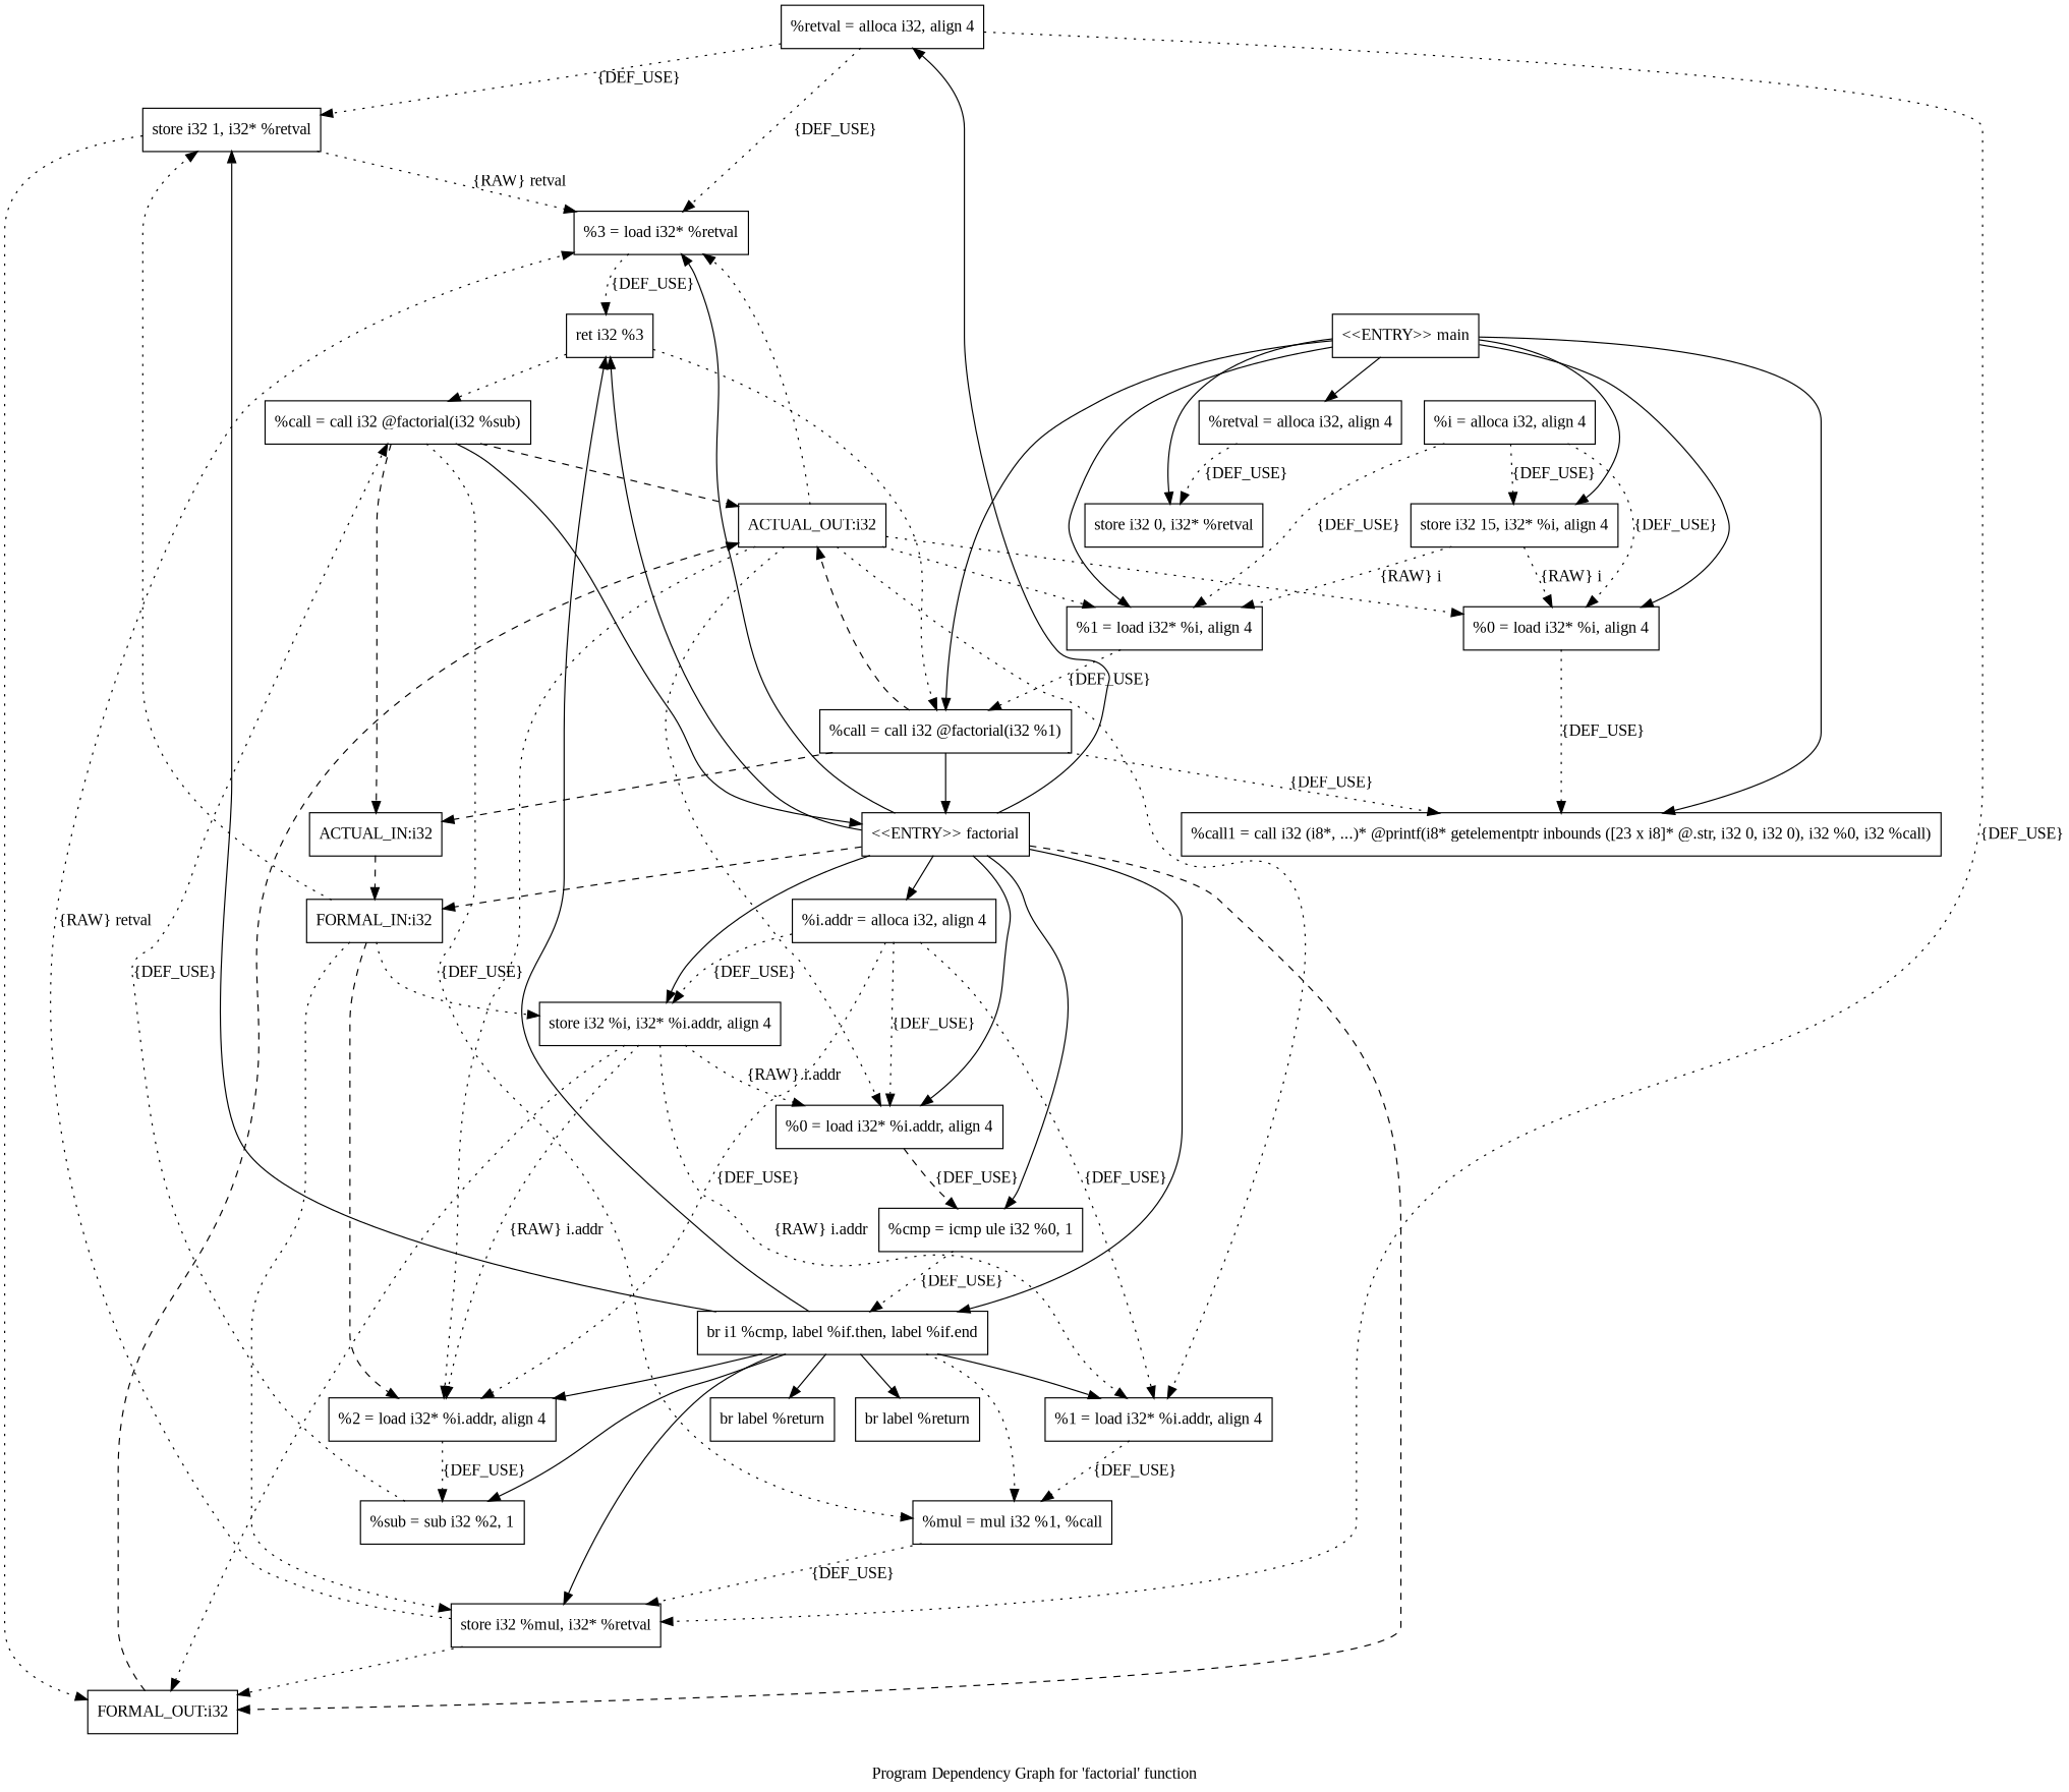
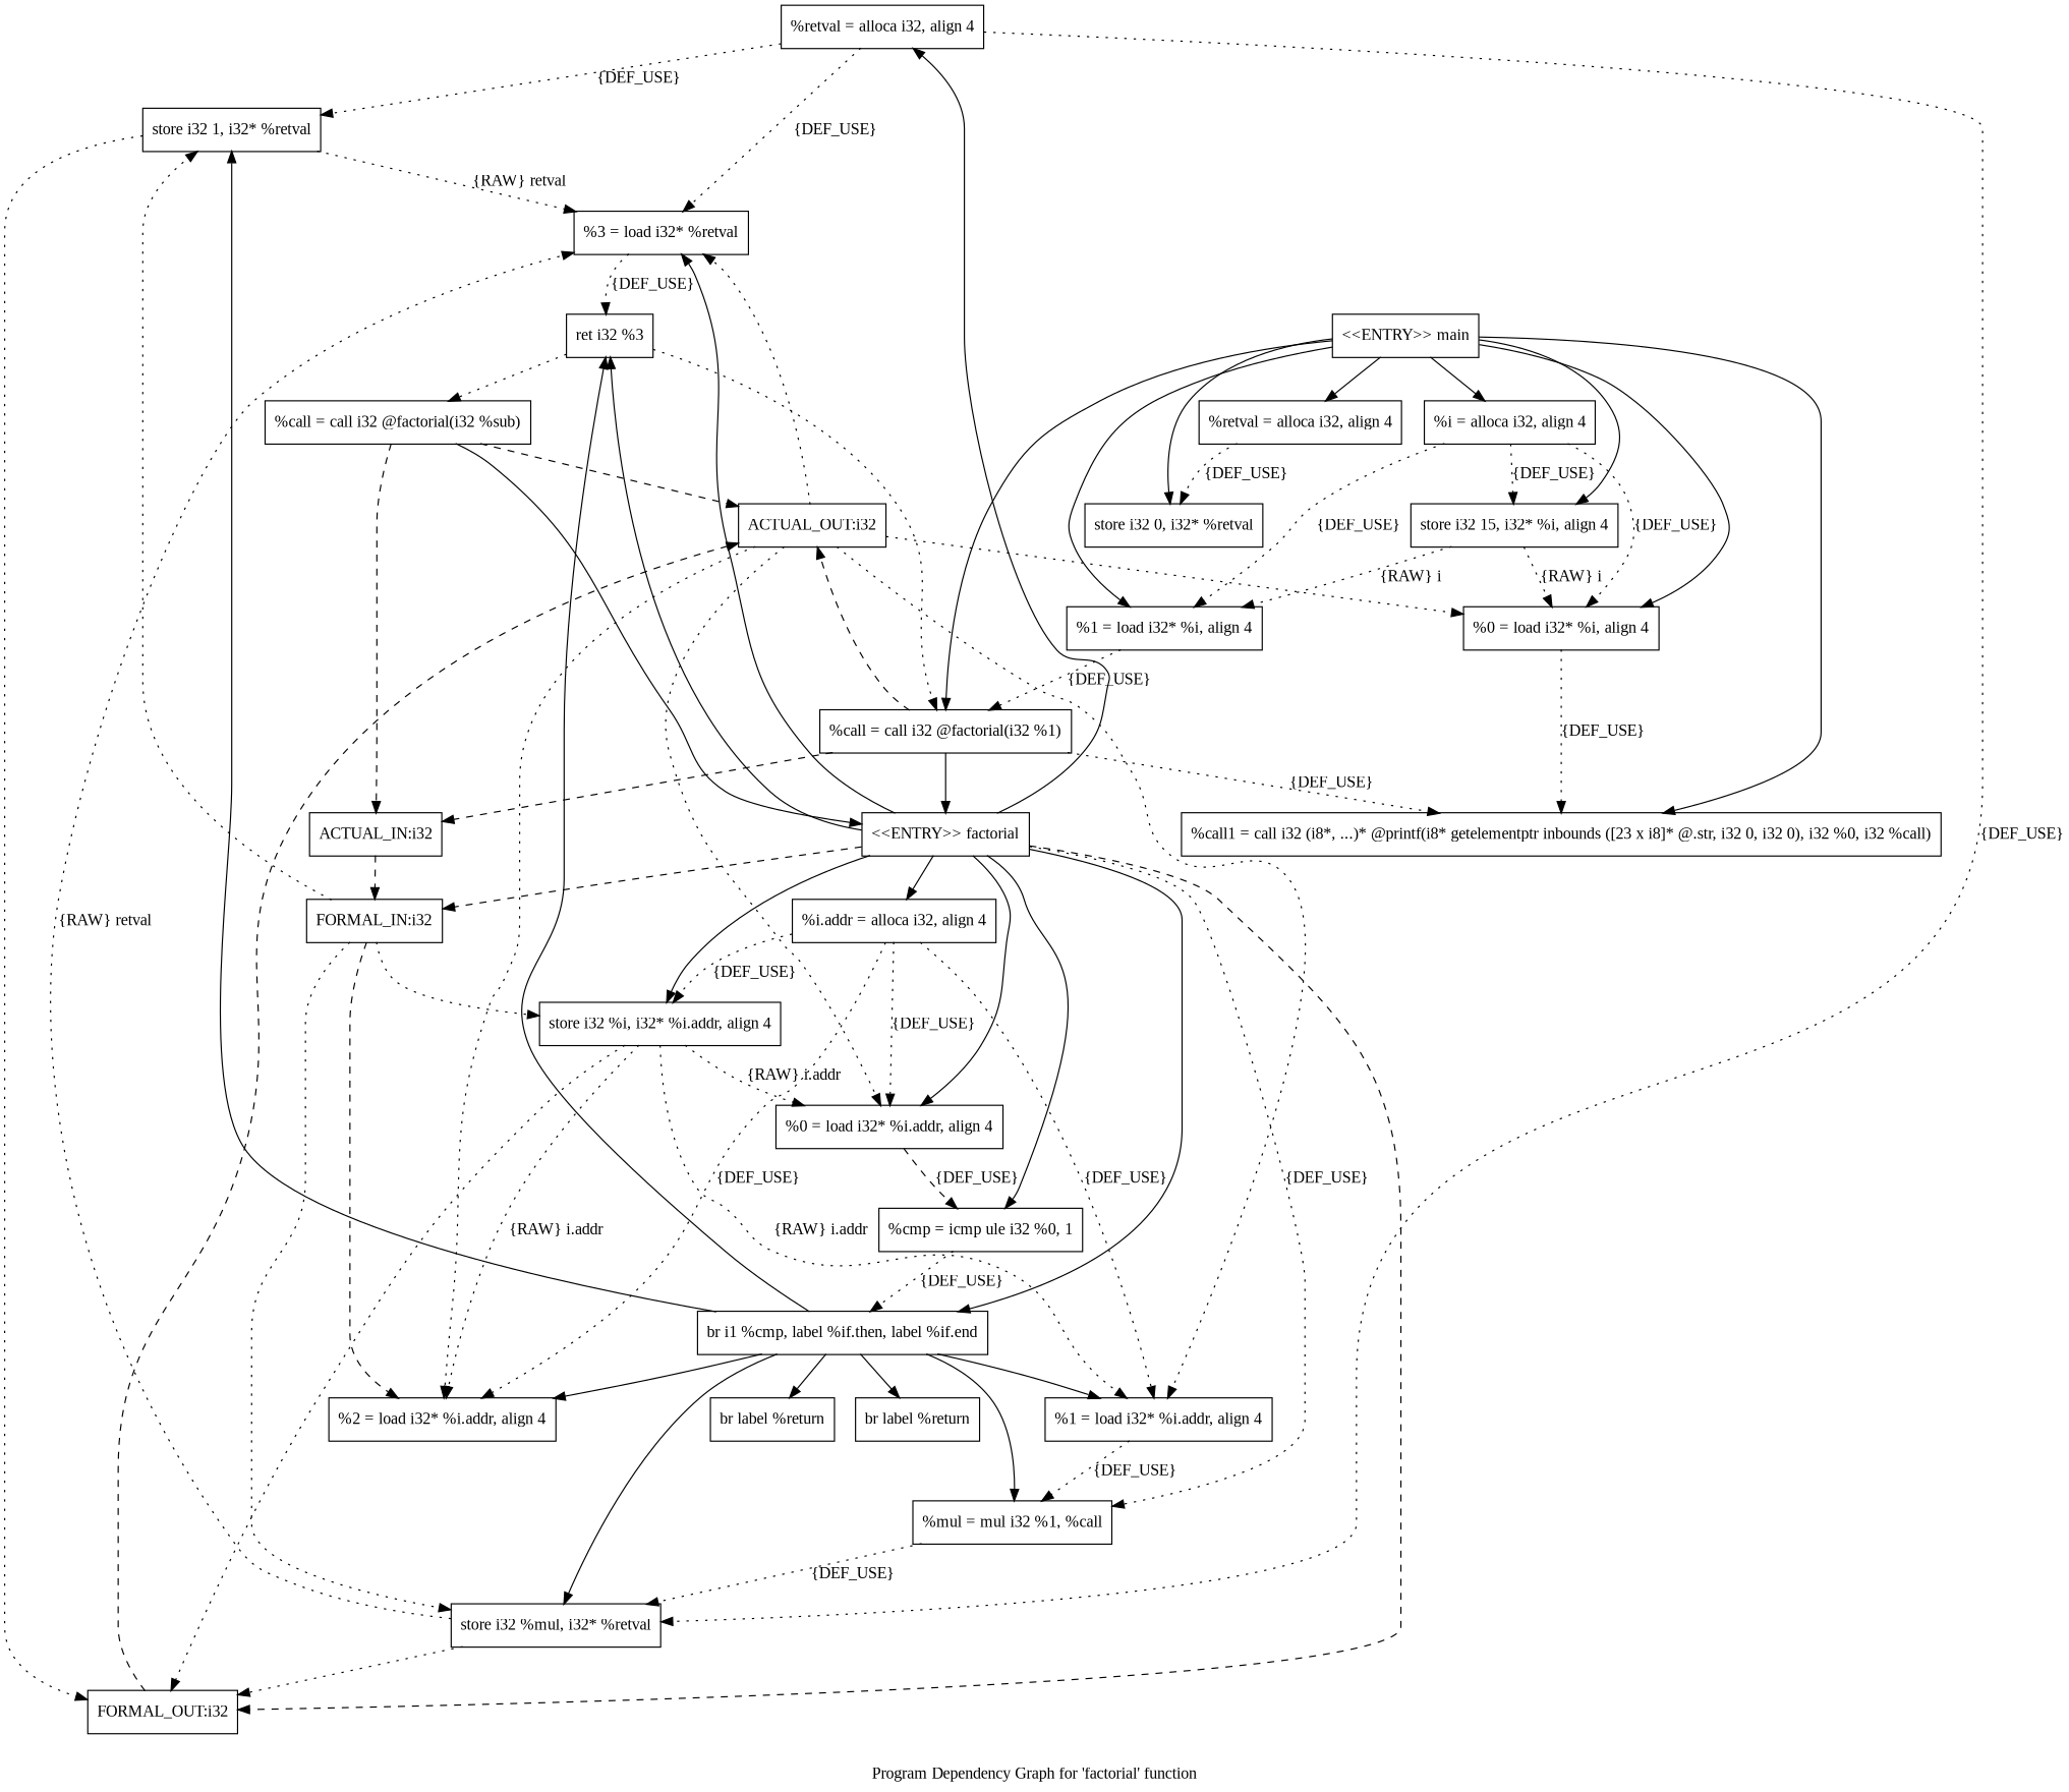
  digraph {
    fontname="Liberation Serif"
    label="Program Dependency Graph for 'factorial' function"
    node [fontname="Liberation Serif" shape=record]
    edge [fontname="Liberation Serif" style=dotted]
    n1 [label="{  %retval = alloca i32, align 4}"]
    n2 [label="{  store i32 1, i32* %retval}"]
    n3 [label="{  store i32 %mul, i32* %retval}"]
    n4 [label="{  %3 = load i32* %retval}"]
    n5 [label="{FORMAL_OUT:i32}"]
    n6 [label="{  ret i32 %3}"]
    n7 [label="{ACTUAL_OUT:i32}"]
    n8 [label="{  %call = call i32 @factorial(i32 %sub)}"]
    n9 [label="{  %call = call i32 @factorial(i32 %1)}"]
    n10 [label="{  %0 = load i32* %i.addr, align 4}"]
    n11 [label="{  %1 = load i32* %i.addr, align 4}"]
    n12 [label="{  %2 = load i32* %i.addr, align 4}"]
    n13 [label="{  %0 = load i32* %i, align 4}"]
    n14 [label="{  %1 = load i32* %i, align 4}"]
    n15 [label="{  %mul = mul i32 %1, %call}"]
    n16 [label="{\<\<ENTRY\>\> factorial}"]
    n17 [label="{ACTUAL_IN:i32}"]
    n18 [label="{  %call1 = call i32 (i8*, ...)* @printf(i8* getelementptr inbounds ([23 x i8]* @.str, i32 0, i32 0), i32 %0, i32 %call)}"]
    n19 [label="{  %i.addr = alloca i32, align 4}"]
    n20 [label="{  store i32 %i, i32* %i.addr, align 4}"]
    n21 [label="{  %cmp = icmp ule i32 %0, 1}"]
-   n22 [label="{  %sub = sub i32 %2, 1}"]
    n23 [label="{  br i1 %cmp, label %if.then, label %if.end}"]
    n24 [label="{  br label %return}"]
    n25 [label="{  br label %return}"]
    n26 [label="{FORMAL_IN:i32}"]
    n27 [label="{  %retval = alloca i32, align 4}"]
    n28 [label="{  store i32 0, i32* %retval}"]
    n29 [label="{  %i = alloca i32, align 4}"]
    n30 [label="{  store i32 15, i32* %i, align 4}"]
    n31 [label="{\<\<ENTRY\>\> main}"]
    n1 -> n2 [label="{DEF_USE}"]
    n1 -> n3 [label="{DEF_USE}"]
    n1 -> n4 [label="{DEF_USE}"]
    n2 -> n4 [label="{RAW} retval"]
    n2 -> n5
    n3 -> n4 [label="{RAW} retval"]
    n3 -> n5
    n4 -> n6 [label="{DEF_USE}"]
    n5 -> n7 [style=dashed]
    n6 -> n8
    n6 -> n9
    n7 -> n4
    n7 -> n10
    n7 -> n11
    n7 -> n12
    n7 -> n13
-   n7 -> n14
    n8 -> n7 [style=dashed]
-   n8 -> n15 [label="{DEF_USE}"]
+   n16 -> n15 [label="{DEF_USE}"]
    n8 -> n16 [style=""]
    n8 -> n17 [style=dashed]
    n9 -> n7 [style=dashed]
    n9 -> n16 [style=""]
    n9 -> n17 [style=dashed]
    n9 -> n18 [label="{DEF_USE}"]
    n10 -> n21 [label="{DEF_USE}" style=dashed]
    n11 -> n15 [label="{DEF_USE}"]
-   n12 -> n22 [label="{DEF_USE}"]
    n13 -> n18 [label="{DEF_USE}"]
    n14 -> n9 [label="{DEF_USE}"]
    n15 -> n3 [label="{DEF_USE}"]
    n16 -> n1 [style=""]
    n16 -> n4 [style=""]
    n16 -> n5 [style=dashed]
    n16 -> n6 [style=""]
    n16 -> n10 [style=""]
    n16 -> n19 [style=""]
    n16 -> n20 [style=""]
    n16 -> n21 [style=""]
    n16 -> n23 [style=""]
    n16 -> n26 [style=dashed]
    n17 -> n26 [style=dashed]
    n19 -> n10 [label="{DEF_USE}"]
    n19 -> n11 [label="{DEF_USE}"]
    n19 -> n12 [label="{DEF_USE}"]
    n19 -> n20 [label="{DEF_USE}"]
    n20 -> n5
    n20 -> n10 [label="{RAW} i.addr"]
    n20 -> n11 [label="{RAW} i.addr"]
    n20 -> n12 [label="{RAW} i.addr"]
    n21 -> n23 [label="{DEF_USE}"]
-   n22 -> n8 [label="{DEF_USE}"]
    n23 -> n2 [style=""]
    n23 -> n3 [style=""]
    n23 -> n6 [style=""]
    n23 -> n11 [style=""]
    n23 -> n12 [style=""]
-   n23 -> n15
-   n23 -> n22 [style=""]
+   n23 -> n15 [style=""]
    n23 -> n24 [style=""]
    n23 -> n25 [style=""]
    n26 -> n2
    n26 -> n3
    n26 -> n12 [style=dashed]
    n26 -> n20
    n27 -> n28 [label="{DEF_USE}"]
    n29 -> n13 [label="{DEF_USE}"]
    n29 -> n14 [label="{DEF_USE}"]
    n29 -> n30 [label="{DEF_USE}"]
    n30 -> n13 [label="{RAW} i"]
    n30 -> n14 [label="{RAW} i"]
    n31 -> n9 [style=""]
    n31 -> n13 [style=""]
    n31 -> n14 [style=""]
    n31 -> n18 [style=""]
    n31 -> n27 [style=""]
    n31 -> n28 [style=""]
+   n31 -> n29 [style=""]
    n31 -> n30 [style=""]
  }
